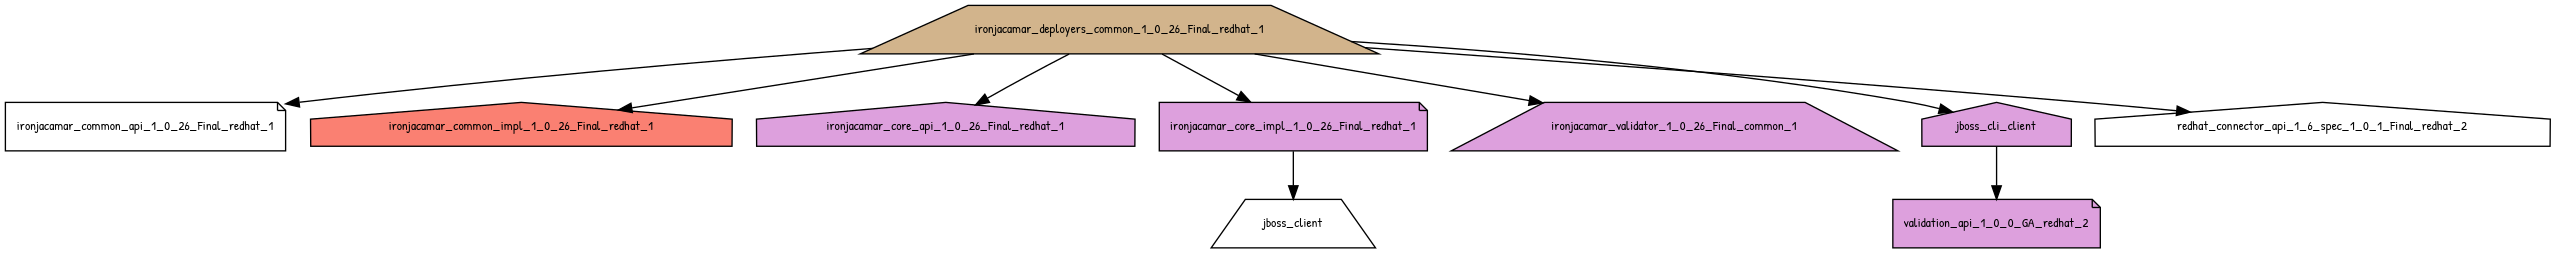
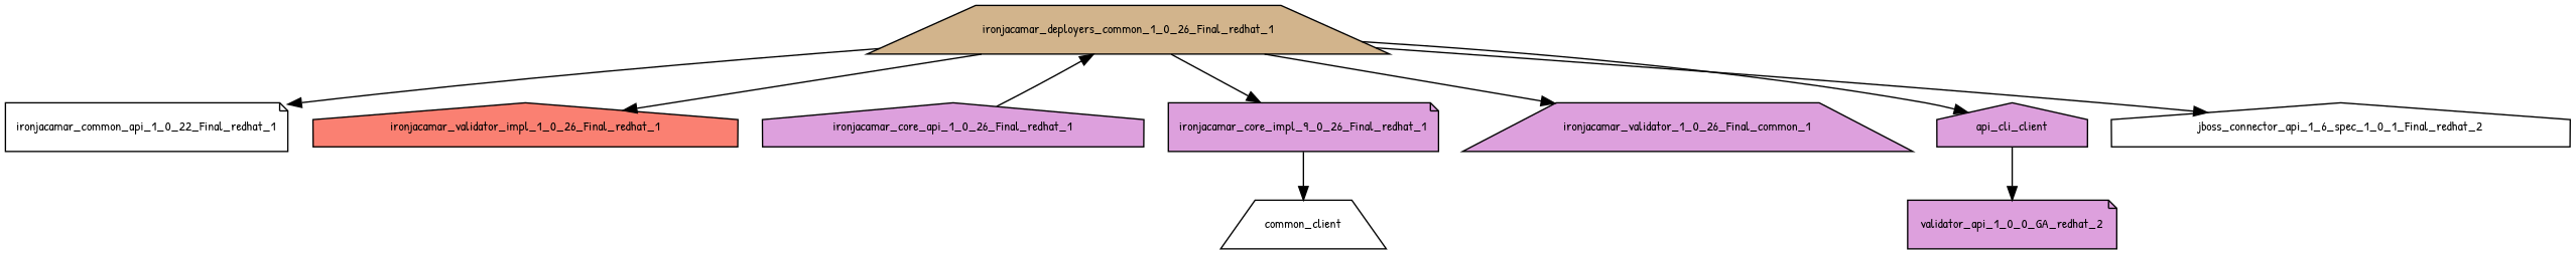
  digraph {
    fontname="Patrick Hand"
    node [fillcolor=plum fontname="Patrick Hand" fontsize=10.0 shape=house style=filled]
    edge [fontname="Patrick Hand"]
    ironjacamar_deployers_common_1_0_26_Final_redhat_1 [fillcolor=tan shape=trapezium]
-   ironjacamar_common_api_1_0_26_Final_redhat_1 [fillcolor=white shape=note]
-   ironjacamar_common_impl_1_0_26_Final_redhat_1 [fillcolor=salmon]
+   ironjacamar_common_api_1_0_26_Final_redhat_1 [fillcolor=white shape=note label=ironjacamar_common_api_1_0_22_Final_redhat_1]
+   ironjacamar_common_impl_1_0_26_Final_redhat_1 [fillcolor=salmon label=ironjacamar_validator_impl_1_0_26_Final_redhat_1]
    ironjacamar_core_api_1_0_26_Final_redhat_1
-   ironjacamar_core_impl_1_0_26_Final_redhat_1 [shape=note]
+   ironjacamar_core_impl_1_0_26_Final_redhat_1 [shape=note label=ironjacamar_core_impl_9_0_26_Final_redhat_1]
    n6 [label=ironjacamar_validator_1_0_26_Final_common_1 shape=trapezium]
-   jboss_cli_client
-   jboss_connector_api_1_6_spec_1_0_1_Final_redhat_2 [fillcolor=white label=redhat_connector_api_1_6_spec_1_0_1_Final_redhat_2]
-   jboss_client [fillcolor=white shape=trapezium]
-   validation_api_1_0_0_GA_redhat_2 [shape=note]
+   jboss_cli_client [label=api_cli_client]
+   jboss_connector_api_1_6_spec_1_0_1_Final_redhat_2 [fillcolor=white]
+   jboss_client [fillcolor=white shape=trapezium label=common_client]
+   validation_api_1_0_0_GA_redhat_2 [shape=note label=validator_api_1_0_0_GA_redhat_2]
    ironjacamar_deployers_common_1_0_26_Final_redhat_1 -> ironjacamar_common_api_1_0_26_Final_redhat_1
    ironjacamar_deployers_common_1_0_26_Final_redhat_1 -> ironjacamar_common_impl_1_0_26_Final_redhat_1
-   ironjacamar_deployers_common_1_0_26_Final_redhat_1 -> ironjacamar_core_api_1_0_26_Final_redhat_1
+   ironjacamar_core_api_1_0_26_Final_redhat_1 -> ironjacamar_deployers_common_1_0_26_Final_redhat_1
    ironjacamar_deployers_common_1_0_26_Final_redhat_1 -> ironjacamar_core_impl_1_0_26_Final_redhat_1
    ironjacamar_deployers_common_1_0_26_Final_redhat_1 -> n6
    ironjacamar_deployers_common_1_0_26_Final_redhat_1 -> jboss_cli_client
    ironjacamar_deployers_common_1_0_26_Final_redhat_1 -> jboss_connector_api_1_6_spec_1_0_1_Final_redhat_2
    ironjacamar_core_impl_1_0_26_Final_redhat_1 -> jboss_client
    jboss_cli_client -> validation_api_1_0_0_GA_redhat_2
  }
